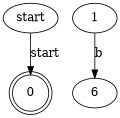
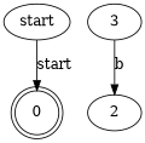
  digraph {
    0 [shape=doublecircle]
-   1
-   2 [label=6]
+   1 [label=3]
+   2
    start
    1 -> 2 [label=b]
    start -> 0 [label=start]
  }
